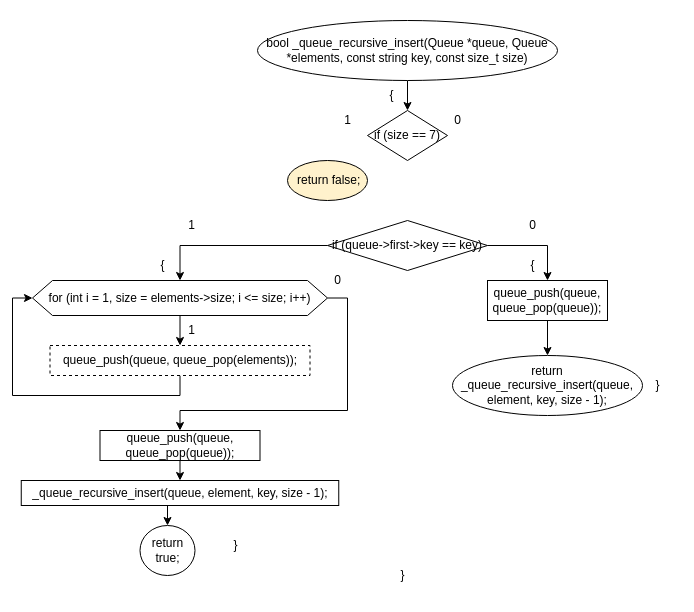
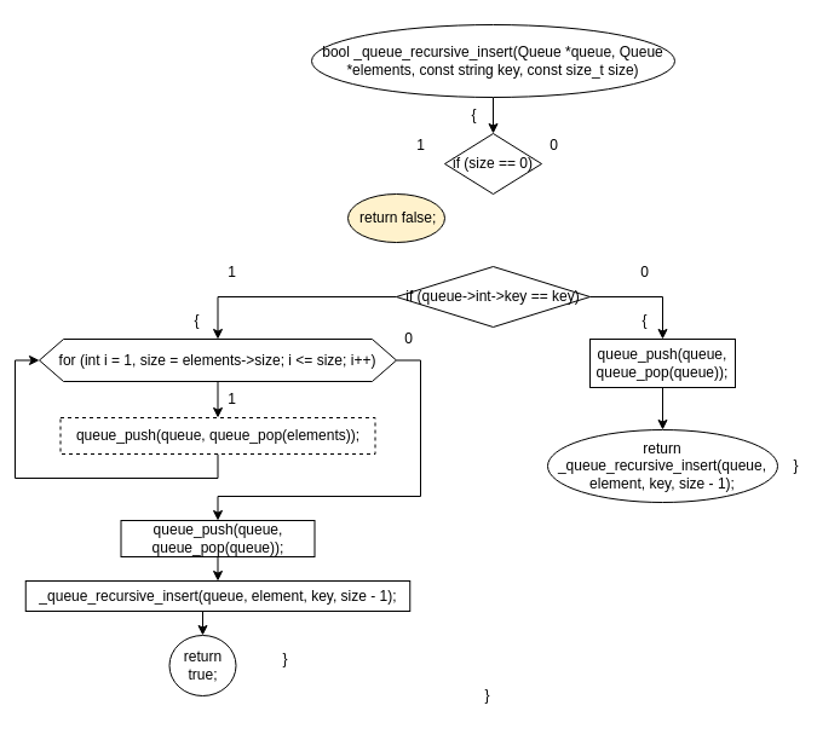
  <mxCell id="0" />
  <mxCell id="1" parent="0" />
  <mxCell id="2" value="" style="edgeStyle=orthogonalEdgeStyle;rounded=0;orthogonalLoop=1;jettySize=auto;html=1;" edge="1" parent="1" source="3" target="4"><mxGeometry relative="1" as="geometry" /></mxCell>
  <mxCell id="3" value="bool _queue_recursive_insert(Queue *queue, Queue *elements, const string key, const size_t size)" style="ellipse;whiteSpace=wrap;html=1;" vertex="1" parent="1"><mxGeometry x="257" y="20" width="300" height="60" as="geometry" /></mxCell>
- <mxCell id="4" value="if (size == 7)" style="rhombus;whiteSpace=wrap;html=1;" vertex="1" parent="1"><mxGeometry x="367" y="110" width="80" height="50" as="geometry" /></mxCell>
+ <mxCell id="4" value="if (size == 0)" style="rhombus;whiteSpace=wrap;html=1;" vertex="1" parent="1"><mxGeometry x="367" y="110" width="80" height="50" as="geometry" /></mxCell>
  <mxCell id="5" value="{" style="text;html=1;align=center;verticalAlign=middle;resizable=0;points=[];autosize=1;strokeColor=none;fillColor=none;" vertex="1" parent="1"><mxGeometry x="376" y="80" width="30" height="30" as="geometry" /></mxCell>
  <mxCell id="6" value="&amp;nbsp;return false;" style="ellipse;whiteSpace=wrap;html=1;fillColor=#fff2cc;" vertex="1" parent="1"><mxGeometry x="287" y="160" width="80" height="40" as="geometry" /></mxCell>
  <mxCell id="7" value="1" style="text;html=1;align=center;verticalAlign=middle;resizable=0;points=[];autosize=1;strokeColor=none;fillColor=none;" vertex="1" parent="1"><mxGeometry x="332" y="105" width="30" height="30" as="geometry" /></mxCell>
  <mxCell id="8" style="edgeStyle=orthogonalEdgeStyle;rounded=0;orthogonalLoop=1;jettySize=auto;html=1;exitX=1;exitY=0.5;exitDx=0;exitDy=0;entryX=0.5;entryY=0;entryDx=0;entryDy=0;" edge="1" parent="1" source="10" target="21"><mxGeometry relative="1" as="geometry" /></mxCell>
  <mxCell id="9" style="edgeStyle=orthogonalEdgeStyle;rounded=0;orthogonalLoop=1;jettySize=auto;html=1;exitX=0;exitY=0.5;exitDx=0;exitDy=0;entryX=0.5;entryY=0;entryDx=0;entryDy=0;" edge="1" parent="1" source="10" target="29"><mxGeometry relative="1" as="geometry" /></mxCell>
- <mxCell id="10" value="if (queue-&amp;gt;first-&amp;gt;key == key)" style="rhombus;whiteSpace=wrap;html=1;" vertex="1" parent="1"><mxGeometry x="327" y="220" width="160" height="50" as="geometry" /></mxCell>
+ <mxCell id="10" value="if (queue-&amp;gt;int-&amp;gt;key == key)" style="rhombus;whiteSpace=wrap;html=1;" vertex="1" parent="1"><mxGeometry x="327" y="220" width="160" height="50" as="geometry" /></mxCell>
  <mxCell id="11" value="return true;" style="ellipse;whiteSpace=wrap;html=1;" vertex="1" parent="1"><mxGeometry x="139.5" y="525" width="55" height="50" as="geometry" /></mxCell>
  <mxCell id="12" value="1" style="text;html=1;align=center;verticalAlign=middle;resizable=0;points=[];autosize=1;strokeColor=none;fillColor=none;" vertex="1" parent="1"><mxGeometry x="175.75" y="210" width="30" height="30" as="geometry" /></mxCell>
  <mxCell id="13" value="" style="edgeStyle=orthogonalEdgeStyle;rounded=0;orthogonalLoop=1;jettySize=auto;html=1;" edge="1" parent="1" source="14" target="16"><mxGeometry relative="1" as="geometry" /></mxCell>
  <mxCell id="14" value="queue_push(queue, queue_pop(queue));" style="whiteSpace=wrap;html=1;" vertex="1" parent="1"><mxGeometry x="99.5" y="430" width="160" height="30" as="geometry" /></mxCell>
  <mxCell id="15" style="edgeStyle=orthogonalEdgeStyle;rounded=0;orthogonalLoop=1;jettySize=auto;html=1;exitX=0.5;exitY=1;exitDx=0;exitDy=0;entryX=0.5;entryY=0;entryDx=0;entryDy=0;" edge="1" parent="1" source="16" target="11"><mxGeometry relative="1" as="geometry" /></mxCell>
  <mxCell id="16" value="_queue_recursive_insert(queue, element, key, size - 1);" style="whiteSpace=wrap;html=1;" vertex="1" parent="1"><mxGeometry x="20.75" y="480" width="317.5" height="25" as="geometry" /></mxCell>
  <mxCell id="17" value="}" style="text;html=1;align=center;verticalAlign=middle;resizable=0;points=[];autosize=1;strokeColor=none;fillColor=none;" vertex="1" parent="1"><mxGeometry x="219.5" y="530" width="30" height="30" as="geometry" /></mxCell>
  <mxCell id="18" value="{" style="text;html=1;align=center;verticalAlign=middle;resizable=0;points=[];autosize=1;strokeColor=none;fillColor=none;" vertex="1" parent="1"><mxGeometry x="147" y="250" width="30" height="30" as="geometry" /></mxCell>
  <mxCell id="19" value="0" style="text;html=1;align=center;verticalAlign=middle;resizable=0;points=[];autosize=1;strokeColor=none;fillColor=none;" vertex="1" parent="1"><mxGeometry x="442" y="105" width="30" height="30" as="geometry" /></mxCell>
  <mxCell id="20" value="" style="edgeStyle=orthogonalEdgeStyle;rounded=0;orthogonalLoop=1;jettySize=auto;html=1;" edge="1" parent="1" source="21" target="22"><mxGeometry relative="1" as="geometry" /></mxCell>
  <mxCell id="21" value="queue_push(queue, queue_pop(queue));" style="whiteSpace=wrap;html=1;" vertex="1" parent="1"><mxGeometry x="487" y="280" width="120" height="40" as="geometry" /></mxCell>
  <mxCell id="22" value="return _queue_recursive_insert(queue, element, key, size - 1);" style="ellipse;whiteSpace=wrap;html=1;" vertex="1" parent="1"><mxGeometry x="452" y="355" width="190" height="60" as="geometry" /></mxCell>
  <mxCell id="23" value="}" style="text;html=1;align=center;verticalAlign=middle;resizable=0;points=[];autosize=1;strokeColor=none;fillColor=none;" vertex="1" parent="1"><mxGeometry x="642" y="370" width="30" height="30" as="geometry" /></mxCell>
  <mxCell id="24" value="{" style="text;html=1;align=center;verticalAlign=middle;resizable=0;points=[];autosize=1;strokeColor=none;fillColor=none;" vertex="1" parent="1"><mxGeometry x="517" y="250" width="30" height="30" as="geometry" /></mxCell>
  <mxCell id="25" value="0" style="text;html=1;align=center;verticalAlign=middle;resizable=0;points=[];autosize=1;strokeColor=none;fillColor=none;" vertex="1" parent="1"><mxGeometry x="517" y="210" width="30" height="30" as="geometry" /></mxCell>
  <mxCell id="26" value="}" style="text;html=1;align=center;verticalAlign=middle;resizable=0;points=[];autosize=1;strokeColor=none;fillColor=none;" vertex="1" parent="1"><mxGeometry x="387" y="560" width="30" height="30" as="geometry" /></mxCell>
  <mxCell id="27" style="edgeStyle=orthogonalEdgeStyle;rounded=0;orthogonalLoop=1;jettySize=auto;html=1;exitX=0.5;exitY=1;exitDx=0;exitDy=0;entryX=0.5;entryY=0;entryDx=0;entryDy=0;" edge="1" parent="1" source="29" target="31"><mxGeometry relative="1" as="geometry" /></mxCell>
  <mxCell id="28" style="edgeStyle=orthogonalEdgeStyle;rounded=0;orthogonalLoop=1;jettySize=auto;html=1;exitX=1;exitY=0.5;exitDx=0;exitDy=0;entryX=0.5;entryY=0;entryDx=0;entryDy=0;" edge="1" parent="1" source="29" target="14"><mxGeometry relative="1" as="geometry"><mxPoint x="317" y="430" as="targetPoint" /><Array as="points"><mxPoint x="347" y="298" /><mxPoint x="347" y="410" /><mxPoint x="180" y="410" /></Array></mxGeometry></mxCell>
  <mxCell id="29" value="for (int i = 1, size = elements-&amp;gt;size; i &amp;lt;= size; i++)" style="shape=hexagon;perimeter=hexagonPerimeter2;whiteSpace=wrap;html=1;fixedSize=1;" vertex="1" parent="1"><mxGeometry x="32" y="280" width="295" height="35" as="geometry" /></mxCell>
  <mxCell id="30" style="edgeStyle=orthogonalEdgeStyle;rounded=0;orthogonalLoop=1;jettySize=auto;html=1;exitX=0.5;exitY=1;exitDx=0;exitDy=0;entryX=0;entryY=0.5;entryDx=0;entryDy=0;" edge="1" parent="1" source="31" target="29"><mxGeometry relative="1" as="geometry" /></mxCell>
  <mxCell id="31" value="queue_push(queue, queue_pop(elements));" style="whiteSpace=wrap;html=1;dashed=1;" vertex="1" parent="1"><mxGeometry x="49.5" y="345" width="260" height="30" as="geometry" /></mxCell>
  <mxCell id="32" value="1" style="text;html=1;align=center;verticalAlign=middle;resizable=0;points=[];autosize=1;strokeColor=none;fillColor=none;" vertex="1" parent="1"><mxGeometry x="175.75" y="315" width="30" height="30" as="geometry" /></mxCell>
  <mxCell id="33" value="0" style="text;html=1;align=center;verticalAlign=middle;resizable=0;points=[];autosize=1;strokeColor=none;fillColor=none;" vertex="1" parent="1"><mxGeometry x="322" y="265" width="30" height="30" as="geometry" /></mxCell>
